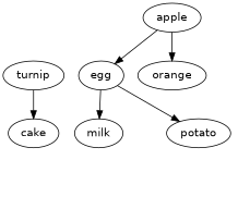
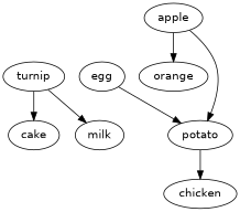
  digraph {
    fontname="DejaVu Sans"
    node [fontname="DejaVu Sans"]
    edge [fontname="DejaVu Sans"]
    turnip
    milk
    cake
    apple
    egg
    orange
    potato
-   egg -> milk
+   chicken
+   turnip -> milk
    turnip -> cake
-   apple -> egg
+   apple -> potato
    apple -> orange
    egg -> potato
+   potato -> chicken
  }
